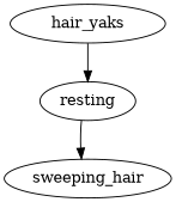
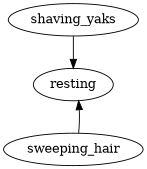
  digraph {
-   shaving_yaks [label=hair_yaks]
+   shaving_yaks
    resting
    sweeping_hair
    shaving_yaks -> resting
-   resting -> sweeping_hair
+   sweeping_hair -> resting
  }
